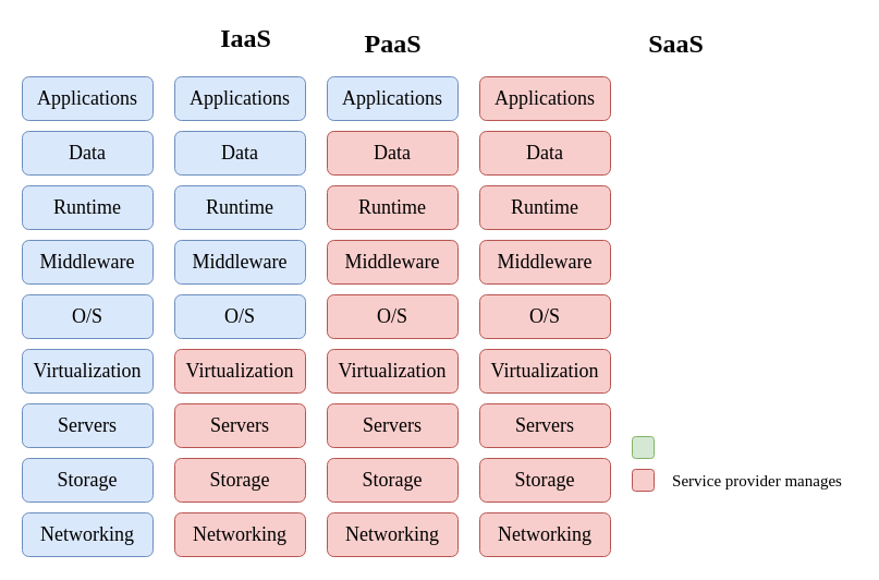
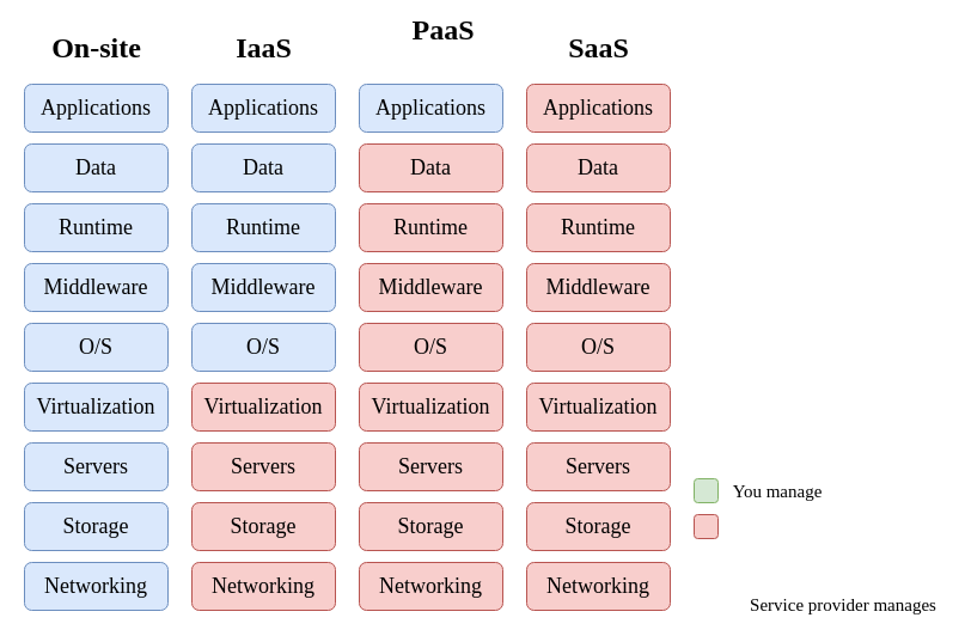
  <mxCell id="0" />
  <mxCell id="1" parent="0" />
- <mxCell id="3" value="IaaS" style="text;strokeColor=none;fillColor=none;html=1;fontSize=24;fontStyle=1;verticalAlign=middle;align=center;fontFamily=Tahoma;" vertex="1" parent="1"><mxGeometry x="175" y="15" width="100" height="40" as="geometry" /></mxCell>
- <mxCell id="4" value="PaaS" style="text;strokeColor=none;fillColor=none;html=1;fontSize=24;fontStyle=1;verticalAlign=middle;align=center;fontFamily=Tahoma;" vertex="1" parent="1"><mxGeometry x="310" width="100" height="40" as="geometry" y="20" /></mxCell>
- <mxCell id="5" value="SaaS" style="text;strokeColor=none;fillColor=none;html=1;fontSize=24;fontStyle=1;verticalAlign=middle;align=center;fontFamily=Tahoma;" vertex="1" parent="1"><mxGeometry x="570" y="20" width="100" height="40" as="geometry" /></mxCell>
+ <mxCell id="2" value="&lt;div&gt;On-site&lt;/div&gt;" style="text;strokeColor=none;fillColor=none;html=1;fontSize=24;fontStyle=1;verticalAlign=middle;align=center;fontFamily=Tahoma;" vertex="1" parent="1"><mxGeometry x="30" width="100" height="40" as="geometry" y="20" /></mxCell>
+ <mxCell id="3" value="IaaS" style="text;strokeColor=none;fillColor=none;html=1;fontSize=24;fontStyle=1;verticalAlign=middle;align=center;fontFamily=Tahoma;" vertex="1" parent="1"><mxGeometry x="170" width="100" height="40" as="geometry" y="20" /></mxCell>
+ <mxCell id="4" value="PaaS" style="text;strokeColor=none;fillColor=none;html=1;fontSize=24;fontStyle=1;verticalAlign=middle;align=center;fontFamily=Tahoma;" vertex="1" parent="1"><mxGeometry x="320" y="5" width="100" height="40" as="geometry" /></mxCell>
+ <mxCell id="5" value="SaaS" style="text;strokeColor=none;fillColor=none;html=1;fontSize=24;fontStyle=1;verticalAlign=middle;align=center;fontFamily=Tahoma;" vertex="1" parent="1"><mxGeometry x="450" width="100" height="40" as="geometry" y="20" /></mxCell>
  <mxCell id="6" value="Applications" style="rounded=1;whiteSpace=wrap;html=1;fontSize=18;fillColor=#dae8fc;strokeColor=#6c8ebf;fontFamily=Tahoma;" vertex="1" parent="1"><mxGeometry y="70" width="120" height="40" as="geometry" x="20" /></mxCell>
  <mxCell id="7" value="Data" style="rounded=1;whiteSpace=wrap;html=1;fontSize=18;fillColor=#dae8fc;strokeColor=#6c8ebf;fontFamily=Tahoma;" vertex="1" parent="1"><mxGeometry y="120" width="120" height="40" as="geometry" x="20" /></mxCell>
  <mxCell id="8" value="Runtime" style="rounded=1;whiteSpace=wrap;html=1;fontSize=18;fillColor=#dae8fc;strokeColor=#6c8ebf;fontFamily=Tahoma;" vertex="1" parent="1"><mxGeometry y="170" width="120" height="40" as="geometry" x="20" /></mxCell>
  <mxCell id="9" value="Middleware" style="rounded=1;whiteSpace=wrap;html=1;fontSize=18;fillColor=#dae8fc;strokeColor=#6c8ebf;fontFamily=Tahoma;" vertex="1" parent="1"><mxGeometry y="220" width="120" height="40" as="geometry" x="20" /></mxCell>
  <mxCell id="10" value="O/S" style="rounded=1;whiteSpace=wrap;html=1;fontSize=18;fillColor=#dae8fc;strokeColor=#6c8ebf;fontFamily=Tahoma;" vertex="1" parent="1"><mxGeometry y="270" width="120" height="40" as="geometry" x="20" /></mxCell>
  <mxCell id="11" value="Virtualization" style="rounded=1;whiteSpace=wrap;html=1;fontSize=18;fillColor=#dae8fc;strokeColor=#6c8ebf;fontFamily=Tahoma;" vertex="1" parent="1"><mxGeometry y="320" width="120" height="40" as="geometry" x="20" /></mxCell>
  <mxCell id="12" value="Servers" style="rounded=1;whiteSpace=wrap;html=1;fontSize=18;fillColor=#dae8fc;strokeColor=#6c8ebf;fontFamily=Tahoma;" vertex="1" parent="1"><mxGeometry y="370" width="120" height="40" as="geometry" x="20" /></mxCell>
  <mxCell id="13" value="Storage" style="rounded=1;whiteSpace=wrap;html=1;fontSize=18;fillColor=#dae8fc;strokeColor=#6c8ebf;fontFamily=Tahoma;" vertex="1" parent="1"><mxGeometry y="420" width="120" height="40" as="geometry" x="20" /></mxCell>
  <mxCell id="14" value="Networking" style="rounded=1;whiteSpace=wrap;html=1;fontSize=18;fillColor=#dae8fc;strokeColor=#6c8ebf;fontFamily=Tahoma;" vertex="1" parent="1"><mxGeometry y="470" width="120" height="40" as="geometry" x="20" /></mxCell>
  <mxCell id="15" value="Applications" style="rounded=1;whiteSpace=wrap;html=1;fontSize=18;fillColor=#dae8fc;strokeColor=#6c8ebf;fontFamily=Tahoma;" vertex="1" parent="1"><mxGeometry x="160" y="70" width="120" height="40" as="geometry" /></mxCell>
  <mxCell id="16" value="Data" style="rounded=1;whiteSpace=wrap;html=1;fontSize=18;fillColor=#dae8fc;strokeColor=#6c8ebf;fontFamily=Tahoma;" vertex="1" parent="1"><mxGeometry x="160" y="120" width="120" height="40" as="geometry" /></mxCell>
  <mxCell id="17" value="Runtime" style="rounded=1;whiteSpace=wrap;html=1;fontSize=18;fillColor=#dae8fc;strokeColor=#6c8ebf;fontFamily=Tahoma;" vertex="1" parent="1"><mxGeometry x="160" y="170" width="120" height="40" as="geometry" /></mxCell>
  <mxCell id="18" value="Middleware" style="rounded=1;whiteSpace=wrap;html=1;fontSize=18;fillColor=#dae8fc;strokeColor=#6c8ebf;fontFamily=Tahoma;" vertex="1" parent="1"><mxGeometry x="160" y="220" width="120" height="40" as="geometry" /></mxCell>
  <mxCell id="19" value="O/S" style="rounded=1;whiteSpace=wrap;html=1;fontSize=18;fillColor=#dae8fc;strokeColor=#6c8ebf;fontFamily=Tahoma;" vertex="1" parent="1"><mxGeometry x="160" y="270" width="120" height="40" as="geometry" /></mxCell>
  <mxCell id="20" value="Virtualization" style="rounded=1;whiteSpace=wrap;html=1;fontSize=18;fillColor=#f8cecc;strokeColor=#b85450;fontFamily=Tahoma;" vertex="1" parent="1"><mxGeometry x="160" y="320" width="120" height="40" as="geometry" /></mxCell>
  <mxCell id="21" value="Servers" style="rounded=1;whiteSpace=wrap;html=1;fontSize=18;fillColor=#f8cecc;strokeColor=#b85450;fontFamily=Tahoma;" vertex="1" parent="1"><mxGeometry x="160" y="370" width="120" height="40" as="geometry" /></mxCell>
  <mxCell id="22" value="Storage" style="rounded=1;whiteSpace=wrap;html=1;fontSize=18;fillColor=#f8cecc;strokeColor=#b85450;fontFamily=Tahoma;" vertex="1" parent="1"><mxGeometry x="160" y="420" width="120" height="40" as="geometry" /></mxCell>
  <mxCell id="23" value="Applications" style="rounded=1;whiteSpace=wrap;html=1;fontSize=18;fillColor=#dae8fc;strokeColor=#6c8ebf;fontFamily=Tahoma;" vertex="1" parent="1"><mxGeometry x="300" y="70" width="120" height="40" as="geometry" /></mxCell>
  <mxCell id="24" value="Data" style="rounded=1;whiteSpace=wrap;html=1;fontSize=18;fillColor=#f8cecc;strokeColor=#b85450;fontFamily=Tahoma;" vertex="1" parent="1"><mxGeometry x="300" y="120" width="120" height="40" as="geometry" /></mxCell>
  <mxCell id="25" value="Runtime" style="rounded=1;whiteSpace=wrap;html=1;fontSize=18;fillColor=#f8cecc;strokeColor=#b85450;fontFamily=Tahoma;" vertex="1" parent="1"><mxGeometry x="300" y="170" width="120" height="40" as="geometry" /></mxCell>
  <mxCell id="26" value="Middleware" style="rounded=1;whiteSpace=wrap;html=1;fontSize=18;fillColor=#f8cecc;strokeColor=#b85450;fontFamily=Tahoma;" vertex="1" parent="1"><mxGeometry x="300" y="220" width="120" height="40" as="geometry" /></mxCell>
  <mxCell id="27" value="O/S" style="rounded=1;whiteSpace=wrap;html=1;fontSize=18;fillColor=#f8cecc;strokeColor=#b85450;fontFamily=Tahoma;" vertex="1" parent="1"><mxGeometry x="300" y="270" width="120" height="40" as="geometry" /></mxCell>
  <mxCell id="28" value="Virtualization" style="rounded=1;whiteSpace=wrap;html=1;fontSize=18;fillColor=#f8cecc;strokeColor=#b85450;fontFamily=Tahoma;" vertex="1" parent="1"><mxGeometry x="300" y="320" width="120" height="40" as="geometry" /></mxCell>
  <mxCell id="29" value="Servers" style="rounded=1;whiteSpace=wrap;html=1;fontSize=18;fillColor=#f8cecc;strokeColor=#b85450;fontFamily=Tahoma;" vertex="1" parent="1"><mxGeometry x="300" y="370" width="120" height="40" as="geometry" /></mxCell>
  <mxCell id="30" value="Storage" style="rounded=1;whiteSpace=wrap;html=1;fontSize=18;fillColor=#f8cecc;strokeColor=#b85450;fontFamily=Tahoma;" vertex="1" parent="1"><mxGeometry x="300" y="420" width="120" height="40" as="geometry" /></mxCell>
  <mxCell id="31" value="Applications" style="rounded=1;whiteSpace=wrap;html=1;fontSize=18;fillColor=#f8cecc;strokeColor=#b85450;fontFamily=Tahoma;" vertex="1" parent="1"><mxGeometry x="440" y="70" width="120" height="40" as="geometry" /></mxCell>
  <mxCell id="32" value="Data" style="rounded=1;whiteSpace=wrap;html=1;fontSize=18;fillColor=#f8cecc;strokeColor=#b85450;fontFamily=Tahoma;" vertex="1" parent="1"><mxGeometry x="440" y="120" width="120" height="40" as="geometry" /></mxCell>
  <mxCell id="33" value="Runtime" style="rounded=1;whiteSpace=wrap;html=1;fontSize=18;fillColor=#f8cecc;strokeColor=#b85450;fontFamily=Tahoma;" vertex="1" parent="1"><mxGeometry x="440" y="170" width="120" height="40" as="geometry" /></mxCell>
  <mxCell id="34" value="Middleware" style="rounded=1;whiteSpace=wrap;html=1;fontSize=18;fillColor=#f8cecc;strokeColor=#b85450;fontFamily=Tahoma;" vertex="1" parent="1"><mxGeometry x="440" y="220" width="120" height="40" as="geometry" /></mxCell>
  <mxCell id="35" value="O/S" style="rounded=1;whiteSpace=wrap;html=1;fontSize=18;fillColor=#f8cecc;strokeColor=#b85450;fontFamily=Tahoma;" vertex="1" parent="1"><mxGeometry x="440" y="270" width="120" height="40" as="geometry" /></mxCell>
  <mxCell id="36" value="Virtualization" style="rounded=1;whiteSpace=wrap;html=1;fontSize=18;fillColor=#f8cecc;strokeColor=#b85450;fontFamily=Tahoma;" vertex="1" parent="1"><mxGeometry x="440" y="320" width="120" height="40" as="geometry" /></mxCell>
  <mxCell id="37" value="Servers" style="rounded=1;whiteSpace=wrap;html=1;fontSize=18;fillColor=#f8cecc;strokeColor=#b85450;fontFamily=Tahoma;" vertex="1" parent="1"><mxGeometry x="440" y="370" width="120" height="40" as="geometry" /></mxCell>
  <mxCell id="38" value="Storage" style="rounded=1;whiteSpace=wrap;html=1;fontSize=18;fillColor=#f8cecc;strokeColor=#b85450;fontFamily=Tahoma;" vertex="1" parent="1"><mxGeometry x="440" y="420" width="120" height="40" as="geometry" /></mxCell>
  <mxCell id="39" value="Networking" style="rounded=1;whiteSpace=wrap;html=1;fontSize=18;fillColor=#f8cecc;strokeColor=#b85450;fontFamily=Tahoma;" vertex="1" parent="1"><mxGeometry x="160" y="470" width="120" height="40" as="geometry" /></mxCell>
  <mxCell id="40" value="Networking" style="rounded=1;whiteSpace=wrap;html=1;fontSize=18;fillColor=#f8cecc;strokeColor=#b85450;fontFamily=Tahoma;" vertex="1" parent="1"><mxGeometry x="300" y="470" width="120" height="40" as="geometry" /></mxCell>
  <mxCell id="41" value="Networking" style="rounded=1;whiteSpace=wrap;html=1;fontSize=18;fillColor=#f8cecc;strokeColor=#b85450;fontFamily=Tahoma;" vertex="1" parent="1"><mxGeometry x="440" y="470" width="120" height="40" as="geometry" /></mxCell>
  <mxCell id="42" value="" style="rounded=1;whiteSpace=wrap;html=1;fontFamily=Tahoma;fontSize=18;fillColor=#f8cecc;strokeColor=#b85450;" vertex="1" parent="1"><mxGeometry x="580" y="430" width="20" height="20" as="geometry" /></mxCell>
- <mxCell id="43" value="Service provider manages" style="text;html=1;strokeColor=none;fillColor=none;align=center;verticalAlign=middle;whiteSpace=wrap;rounded=0;fontFamily=Tahoma;fontSize=15;" vertex="1" parent="1"><mxGeometry x="605" y="430" width="180" height="20" as="geometry" /></mxCell>
+ <mxCell id="43" value="Service provider manages" style="text;html=1;strokeColor=none;fillColor=none;align=center;verticalAlign=middle;whiteSpace=wrap;rounded=0;fontFamily=Tahoma;fontSize=15;" vertex="1" parent="1"><mxGeometry x="615" y="495" width="180" height="20" as="geometry" /></mxCell>
  <mxCell id="44" value="" style="rounded=1;whiteSpace=wrap;html=1;fontFamily=Tahoma;fontSize=18;fillColor=#d5e8d4;strokeColor=#82b366;" vertex="1" parent="1"><mxGeometry x="580" y="400" width="20" height="20" as="geometry" /></mxCell>
+ <mxCell id="45" value="You manage" style="text;html=1;strokeColor=none;fillColor=none;align=center;verticalAlign=middle;whiteSpace=wrap;rounded=0;fontFamily=Tahoma;fontSize=15;" vertex="1" parent="1"><mxGeometry x="605" y="400" width="90" height="20" as="geometry" /></mxCell>
